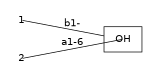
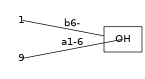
  graph {
    nodesep=0.05
    rankdir=LR
    ranksep=0.8
    splines=false
    node [fixedsize=true fontname=DejaVuSans labelfontsize=12 scale=true shape=none]
    edge [fontname=DejaVuSans labelangle=320.0 labeldistance=1.2 labelfontsize=12 tailclip=false]
    n1 [label=OH shape=box]
    1 [height=0.7]
-   2 [height=0.7]
-   1 -- n1 [headclip=true label="b1-"]
+   2 [height=0.7 label=9]
+   1 -- n1 [headclip=true label="b6-"]
    2 -- n1 [headclip=false label="a1-6"]
  }
